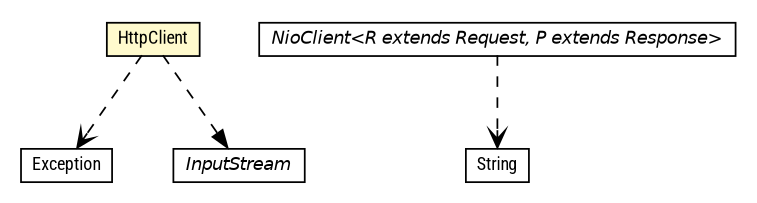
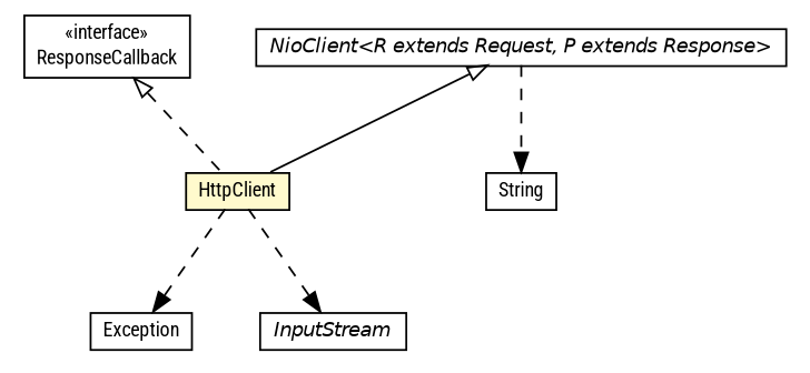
  digraph {
    fontname="Roboto Condensed"
    nodesep=0.25
    ranksep=0.5
    node [fontcolor=black fontname="Roboto Condensed" fontsize=10.0 shape=plaintext]
    edge [fontname="Roboto Condensed" fontsize=10.0 headport=p labelfontname=Helvetica labelfontsize=10 style=dashed tailport=p color=black fontcolor=black]
+   n1 [label=<<table title="babble.net.ResponseCallback" border="0" cellborder="1" cellspacing="0" cellpadding="2" port="p" href="../ResponseCallback.html"> 		<tr><td><table border="0" cellspacing="0" cellpadding="1"> <tr><td align="center" balign="center"> &#171;interface&#187; </td></tr> <tr><td align="center" balign="center"> ResponseCallback </td></tr> 		</table></td></tr> 		</table>>]
    n2 [label=<<table title="babble.net.http.HttpClient" border="0" cellborder="1" cellspacing="0" cellpadding="2" port="p" bgcolor="lemonChiffon" href="./HttpClient.html"> 		<tr><td><table border="0" cellspacing="0" cellpadding="1"> <tr><td align="center" balign="center"> HttpClient </td></tr> 		</table></td></tr> 		</table>>]
    n3 [label=<<table title="java.lang.Exception" border="0" cellborder="1" cellspacing="0" cellpadding="2" port="p" href="http://java.sun.com/j2se/1.4.2/docs/api/java/lang/Exception.html"> 		<tr><td><table border="0" cellspacing="0" cellpadding="1"> <tr><td align="center" balign="center"> Exception </td></tr> 		</table></td></tr> 		</table>>]
    n4 [label=<<table title="java.io.InputStream" border="0" cellborder="1" cellspacing="0" cellpadding="2" port="p" href="http://java.sun.com/j2se/1.4.2/docs/api/java/io/InputStream.html"> 		<tr><td><table border="0" cellspacing="0" cellpadding="1"> <tr><td align="center" balign="center"><font face="Helvetica-Oblique"> InputStream </font></td></tr> 		</table></td></tr> 		</table>>]
    n5 [label=<<table title="babble.net.NioClient" border="0" cellborder="1" cellspacing="0" cellpadding="2" port="p" href="../NioClient.html"> 		<tr><td><table border="0" cellspacing="0" cellpadding="1"> <tr><td align="center" balign="center"><font face="Helvetica-Oblique"> NioClient&lt;R extends Request, P extends Response&gt; </font></td></tr> 		</table></td></tr> 		</table>>]
    n6 [label=<<table title="java.lang.String" border="0" cellborder="1" cellspacing="0" cellpadding="2" port="p" href="http://java.sun.com/j2se/1.4.2/docs/api/java/lang/String.html"> 		<tr><td><table border="0" cellspacing="0" cellpadding="1"> <tr><td align="center" balign="center"> String </td></tr> 		</table></td></tr> 		</table>>]
-   n2 -> n3 [arrowhead=open]
+   n1 -> n2 [arrowtail=empty dir=back fontsize=10 color="" fontcolor=""]
+   n2 -> n3 [arrowhead=normal]
    n2 -> n4 [arrowhead=normal]
-   n5 -> n6 [arrowhead=open]
+   n5 -> n2 [arrowtail=empty dir=back fontsize=10 style="" color="" fontcolor=""]
+   n5 -> n6 [arrowhead=normal]
  }
